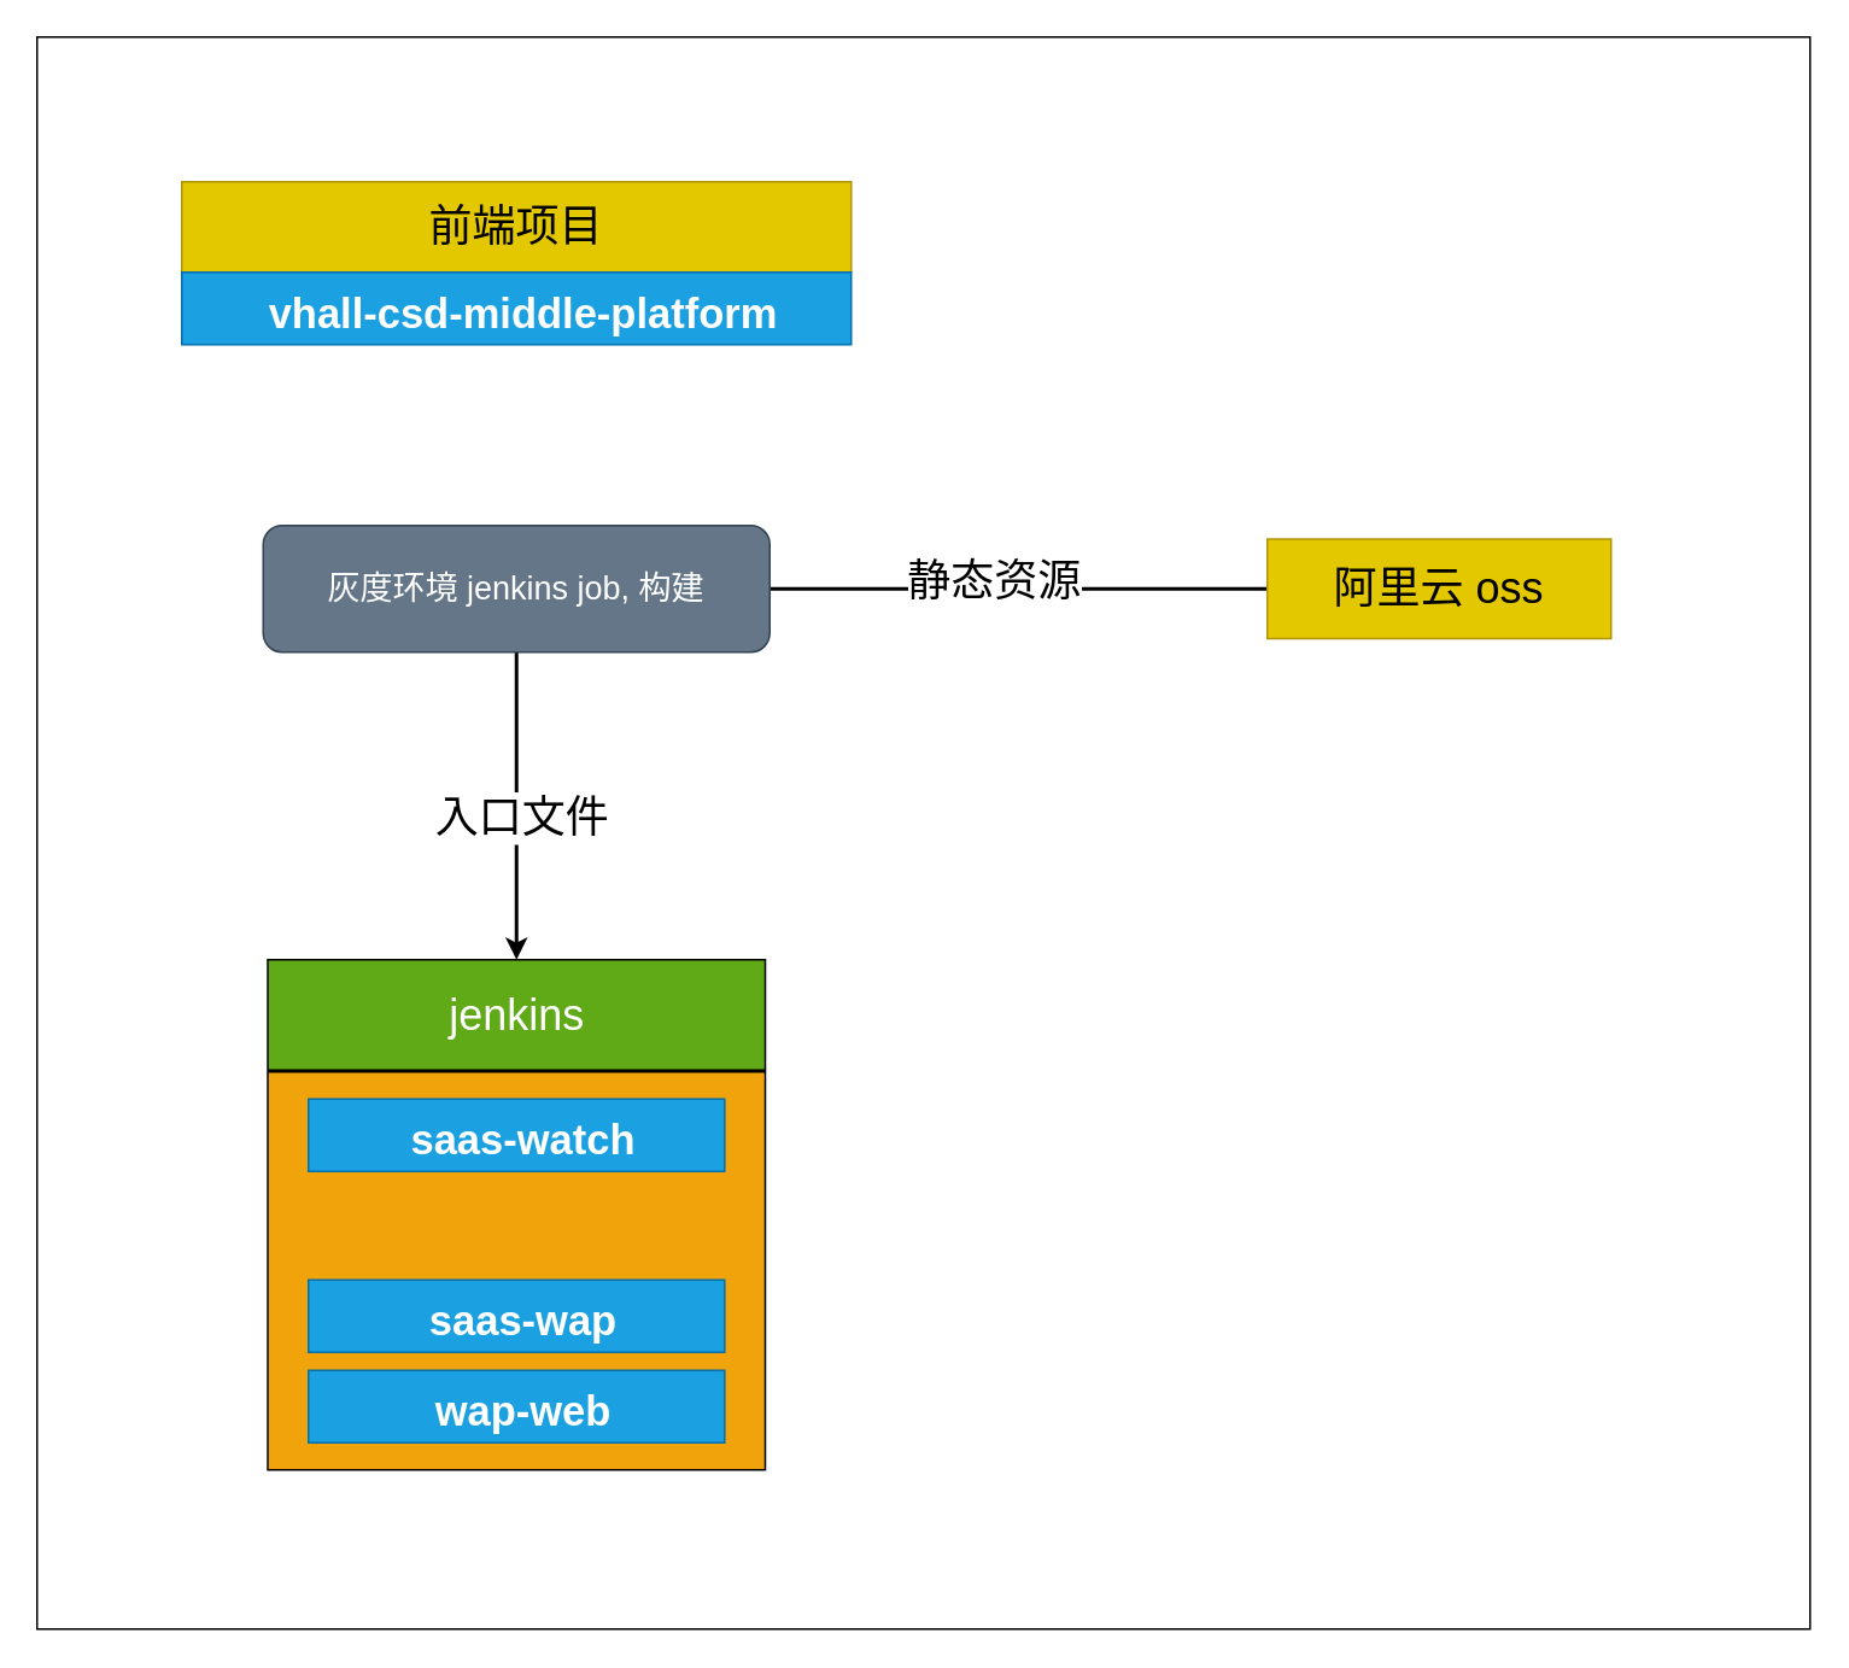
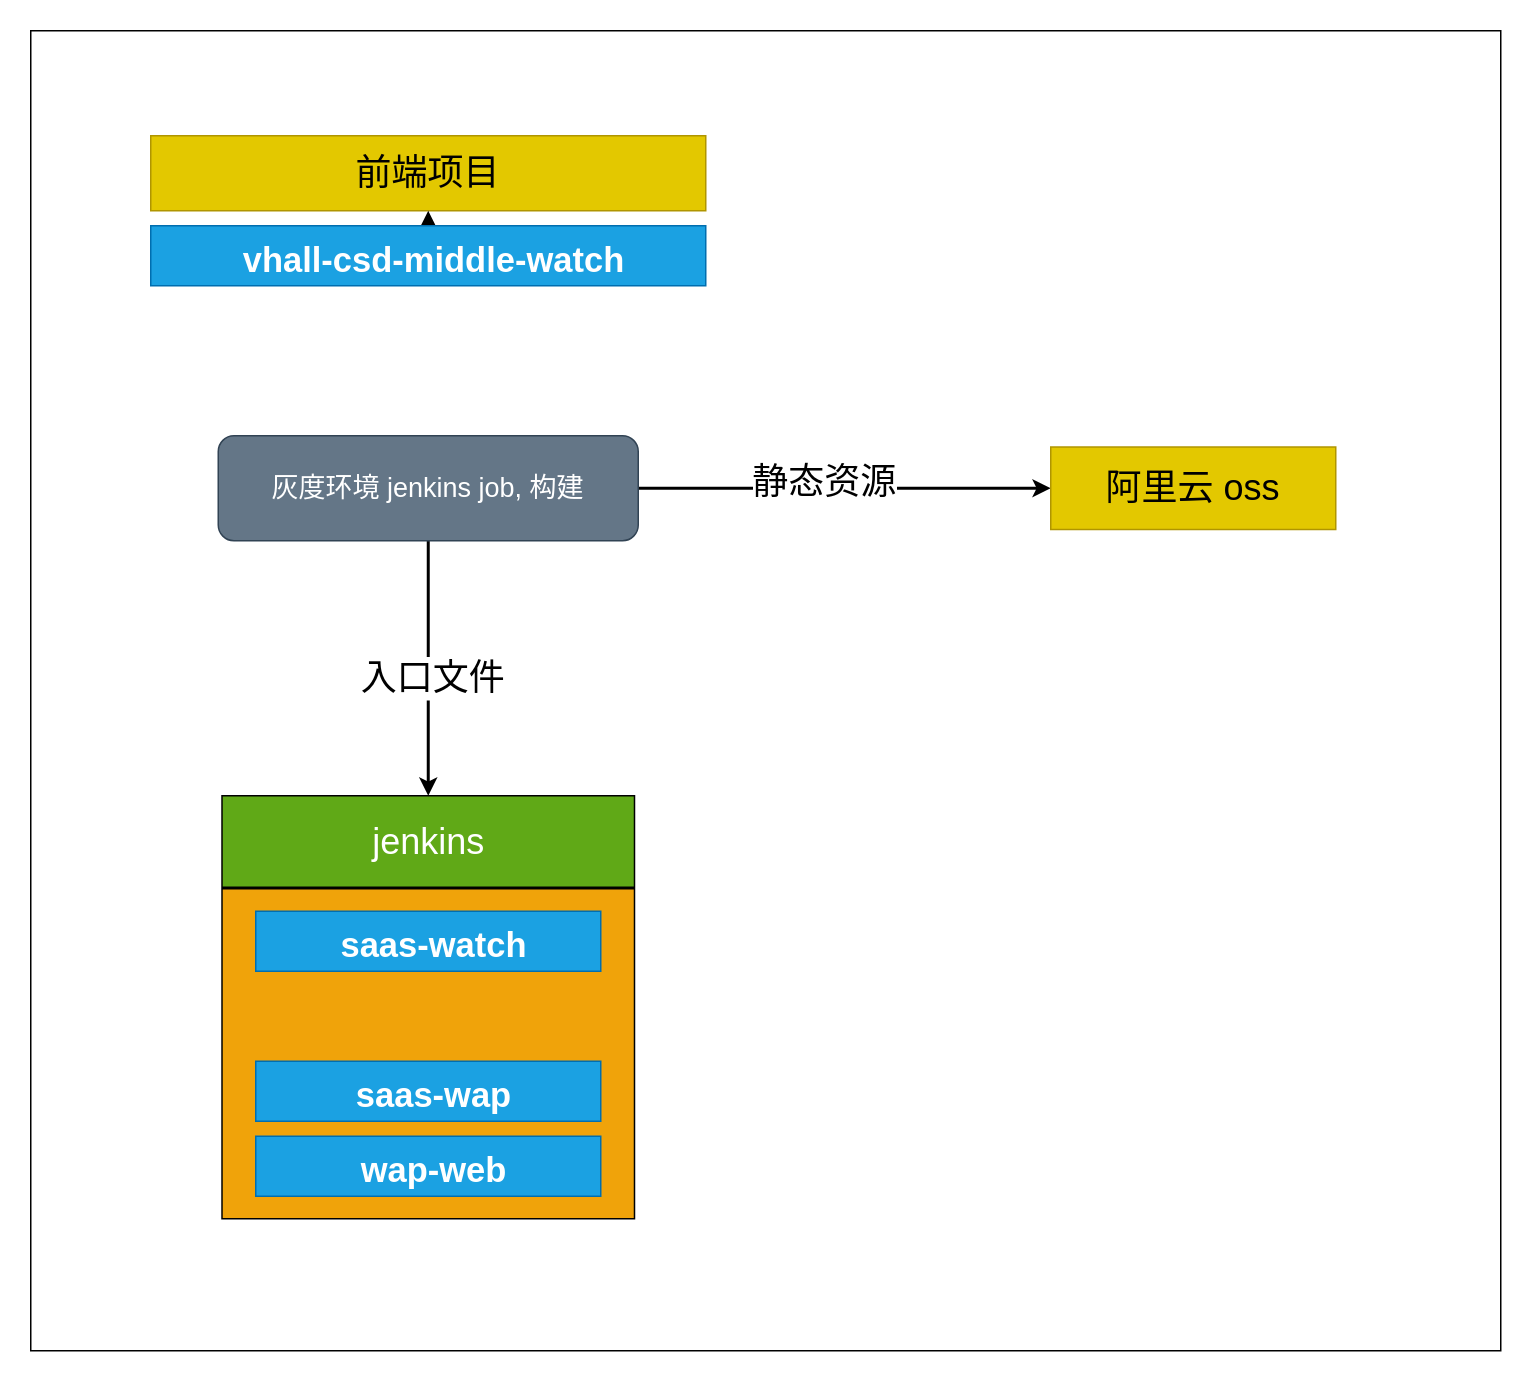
  <mxCell id="0" />
  <mxCell id="1" parent="0" />
  <mxCell id="2" value="" style="rounded=0;whiteSpace=wrap;html=1;pointerEvents=0;fontFamily=Helvetica;fontSize=24;fontColor=#FFFFFF;strokeColor=#000000;fillColor=none;gradientColor=none;" vertex="1" parent="1"><mxGeometry width="980" height="880" as="geometry" x="20" y="20" /></mxCell>
- <mxCell id="3" value="&lt;font color=&quot;#000000&quot;&gt;&lt;span style=&quot;font-size: 24px&quot;&gt;前端项目&lt;/span&gt;&lt;/font&gt;&lt;font color=&quot;#000000&quot;&gt;&lt;span style=&quot;font-size: 24px&quot;&gt;&lt;br&gt;&lt;/span&gt;&lt;/font&gt;" style="rounded=0;whiteSpace=wrap;html=1;fillColor=#e3c800;strokeColor=#B09500;fontColor=#000000;" vertex="1" parent="1"><mxGeometry x="100" y="100" width="370" height="50" as="geometry" /></mxCell>
+ <mxCell id="3" value="&lt;font color=&quot;#000000&quot;&gt;&lt;span style=&quot;font-size: 24px&quot;&gt;前端项目&lt;/span&gt;&lt;/font&gt;&lt;font color=&quot;#000000&quot;&gt;&lt;span style=&quot;font-size: 24px&quot;&gt;&lt;br&gt;&lt;/span&gt;&lt;/font&gt;" style="rounded=0;whiteSpace=wrap;html=1;fillColor=#e3c800;strokeColor=#B09500;fontColor=#000000;" vertex="1" parent="1"><mxGeometry x="100" y="90" width="370" height="50" as="geometry" /></mxCell>
  <mxCell id="4" style="edgeStyle=none;html=1;exitX=0.5;exitY=1;exitDx=0;exitDy=0;fontSize=18;fontColor=#000000;strokeColor=#000000;strokeWidth=2;" edge="1" parent="1" source="5" target="3"><mxGeometry relative="1" as="geometry" /></mxCell>
- <mxCell id="5" value="&lt;h1 class=&quot;home-panel-title gl-mt-3 gl-mb-2 gl-font-size-h1 gl-line-height-24 gl-font-weight-bold gl-ml-3&quot; itemprop=&quot;name&quot; style=&quot;box-sizing: border-box ; margin-top: 0.5rem ; margin-bottom: 0.25rem ; line-height: 1.5rem ; font-size: 1.438rem ; margin-left: 0.5rem ; text-align: left&quot;&gt;vhall-csd-middle-platform&lt;/h1&gt;" style="rounded=0;whiteSpace=wrap;html=1;fontSize=24;fontColor=#ffffff;strokeColor=#006EAF;fillColor=#1ba1e2;" vertex="1" parent="1"><mxGeometry x="100" y="150" width="370" height="40" as="geometry" /></mxCell>
+ <mxCell id="5" value="&lt;h1 class=&quot;home-panel-title gl-mt-3 gl-mb-2 gl-font-size-h1 gl-line-height-24 gl-font-weight-bold gl-ml-3&quot; itemprop=&quot;name&quot; style=&quot;box-sizing: border-box ; margin-top: 0.5rem ; margin-bottom: 0.25rem ; line-height: 1.5rem ; font-size: 1.438rem ; margin-left: 0.5rem ; text-align: left&quot;&gt;vhall-csd-middle-watch&lt;/h1&gt;" style="rounded=0;whiteSpace=wrap;html=1;fontSize=24;fontColor=#ffffff;strokeColor=#006EAF;fillColor=#1ba1e2;" vertex="1" parent="1"><mxGeometry x="100" y="150" width="370" height="40" as="geometry" /></mxCell>
  <mxCell id="6" style="edgeStyle=none;html=1;exitX=0.5;exitY=1;exitDx=0;exitDy=0;fontSize=18;fontColor=#000000;strokeColor=#000000;strokeWidth=2;" edge="1" parent="1" source="10" target="12"><mxGeometry relative="1" as="geometry" /></mxCell>
  <mxCell id="7" value="入口文件" style="edgeLabel;html=1;align=center;verticalAlign=middle;resizable=0;points=[];fontSize=24;fontFamily=Helvetica;fontColor=#000000;labelBackgroundColor=#FFFFFF;" vertex="1" connectable="0" parent="6"><mxGeometry x="0.066" y="2" relative="1" as="geometry"><mxPoint as="offset" /></mxGeometry></mxCell>
- <mxCell id="8" style="edgeStyle=none;html=1;exitX=1;exitY=0.5;exitDx=0;exitDy=0;fontFamily=Helvetica;fontSize=12;fontColor=default;strokeColor=#000000;strokeWidth=2;entryX=0;entryY=0.5;entryDx=0;entryDy=0;endArrow=none;" edge="1" parent="1" source="10" target="18"><mxGeometry relative="1" as="geometry"><mxPoint x="692.15" y="327.04" as="targetPoint" /></mxGeometry></mxCell>
+ <mxCell id="8" style="edgeStyle=none;html=1;exitX=1;exitY=0.5;exitDx=0;exitDy=0;fontFamily=Helvetica;fontSize=12;fontColor=default;strokeColor=#000000;strokeWidth=2;entryX=0;entryY=0.5;entryDx=0;entryDy=0;" edge="1" parent="1" source="10" target="18"><mxGeometry relative="1" as="geometry"><mxPoint x="692.15" y="327.04" as="targetPoint" /></mxGeometry></mxCell>
  <mxCell id="9" value="静态资源" style="edgeLabel;html=1;align=center;verticalAlign=middle;resizable=0;points=[];fontSize=24;fontFamily=Helvetica;fontColor=#000000;labelBackgroundColor=#FFFFFF;" vertex="1" connectable="0" parent="8"><mxGeometry x="-0.097" y="5" relative="1" as="geometry"><mxPoint x="-1" as="offset" /></mxGeometry></mxCell>
  <mxCell id="10" value="灰度环境 jenkins job, 构建" style="rounded=1;whiteSpace=wrap;html=1;labelBackgroundColor=none;fontSize=18;fontColor=#ffffff;strokeColor=#314354;fillColor=#647687;" vertex="1" parent="1"><mxGeometry x="145" y="290" width="280" height="70" as="geometry" /></mxCell>
  <mxCell id="11" value="" style="group" vertex="1" connectable="0" parent="1"><mxGeometry x="147.5" y="530" width="275" height="282" as="geometry" /></mxCell>
  <mxCell id="12" value="&lt;font style=&quot;font-size: 24px&quot;&gt;jenkins&lt;/font&gt;" style="rounded=0;whiteSpace=wrap;html=1;labelBackgroundColor=none;fontSize=18;fontColor=#ffffff;strokeColor=#000000;fillColor=#60a917;" vertex="1" parent="11"><mxGeometry width="275" height="61" as="geometry" /></mxCell>
  <mxCell id="13" value="" style="rounded=0;whiteSpace=wrap;html=1;labelBackgroundColor=none;fontSize=18;fontColor=#000000;strokeColor=#000000;fillColor=#f0a30a;" vertex="1" parent="11"><mxGeometry y="62" width="275" height="220" as="geometry" /></mxCell>
  <mxCell id="14" value="" style="group" vertex="1" connectable="0" parent="11"><mxGeometry x="22.5" y="77" width="230" height="190" as="geometry" /></mxCell>
  <mxCell id="15" value="&lt;h1 class=&quot;home-panel-title gl-mt-3 gl-mb-2 gl-font-size-h1 gl-line-height-24 gl-font-weight-bold gl-ml-3&quot; itemprop=&quot;name&quot; style=&quot;box-sizing: border-box ; margin-top: 0.5rem ; margin-bottom: 0.25rem ; line-height: 1.5rem ; font-size: 1.438rem ; margin-left: 0.5rem ; text-align: left&quot;&gt;saas-wap&lt;/h1&gt;" style="rounded=0;whiteSpace=wrap;html=1;fontSize=24;fontColor=#ffffff;strokeColor=#006EAF;fillColor=#1ba1e2;" vertex="1" parent="14"><mxGeometry y="100" width="230" height="40" as="geometry" /></mxCell>
  <mxCell id="16" value="&lt;h1 class=&quot;home-panel-title gl-mt-3 gl-mb-2 gl-font-size-h1 gl-line-height-24 gl-font-weight-bold gl-ml-3&quot; itemprop=&quot;name&quot; style=&quot;box-sizing: border-box ; margin-top: 0.5rem ; margin-bottom: 0.25rem ; line-height: 1.5rem ; font-size: 1.438rem ; margin-left: 0.5rem ; text-align: left&quot;&gt;wap-web&lt;/h1&gt;" style="rounded=0;whiteSpace=wrap;html=1;fontSize=24;fontColor=#ffffff;strokeColor=#006EAF;fillColor=#1ba1e2;" vertex="1" parent="14"><mxGeometry y="150" width="230" height="40" as="geometry" /></mxCell>
  <mxCell id="17" value="&lt;h1 class=&quot;home-panel-title gl-mt-3 gl-mb-2 gl-font-size-h1 gl-line-height-24 gl-font-weight-bold gl-ml-3&quot; itemprop=&quot;name&quot; style=&quot;box-sizing: border-box ; margin-top: 0.5rem ; margin-bottom: 0.25rem ; line-height: 1.5rem ; font-size: 1.438rem ; margin-left: 0.5rem ; text-align: left&quot;&gt;saas-watch&lt;/h1&gt;" style="rounded=0;whiteSpace=wrap;html=1;fontSize=24;fontColor=#ffffff;strokeColor=#006EAF;fillColor=#1ba1e2;" vertex="1" parent="14"><mxGeometry width="230" height="40" as="geometry" /></mxCell>
  <mxCell id="18" value="&lt;font color=&quot;#000000&quot;&gt;&lt;span style=&quot;font-size: 24px&quot;&gt;阿里云 oss&lt;/span&gt;&lt;/font&gt;&lt;font color=&quot;#000000&quot;&gt;&lt;span style=&quot;font-size: 24px&quot;&gt;&lt;br&gt;&lt;/span&gt;&lt;/font&gt;" style="rounded=0;whiteSpace=wrap;html=1;fillColor=#e3c800;strokeColor=#B09500;fontColor=#000000;" vertex="1" parent="1"><mxGeometry x="700" y="297.5" width="190" height="55" as="geometry" /></mxCell>
